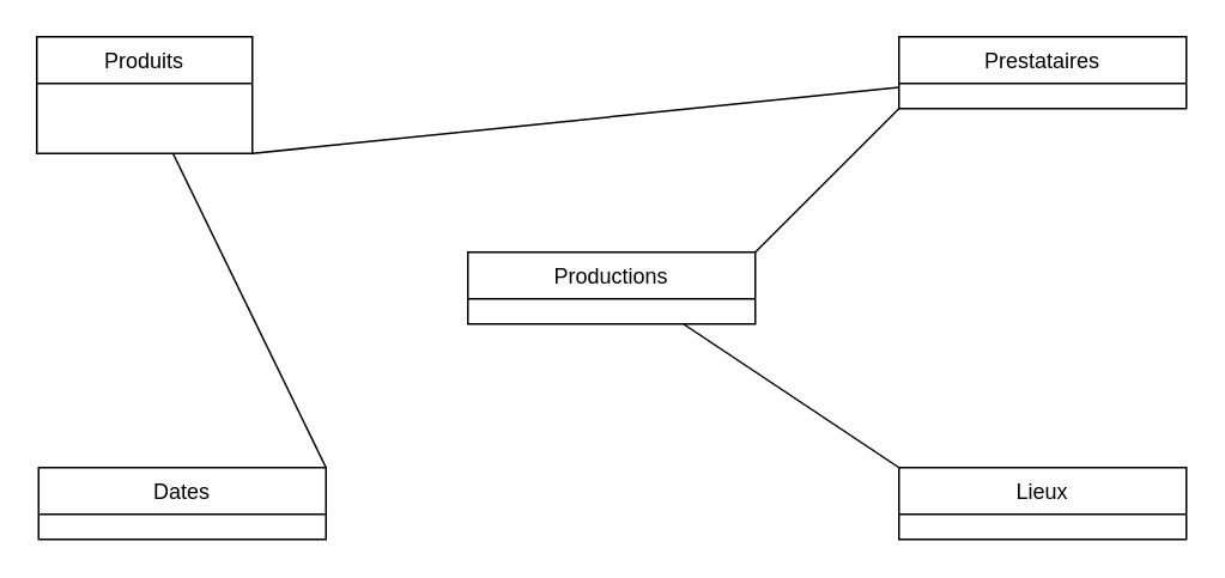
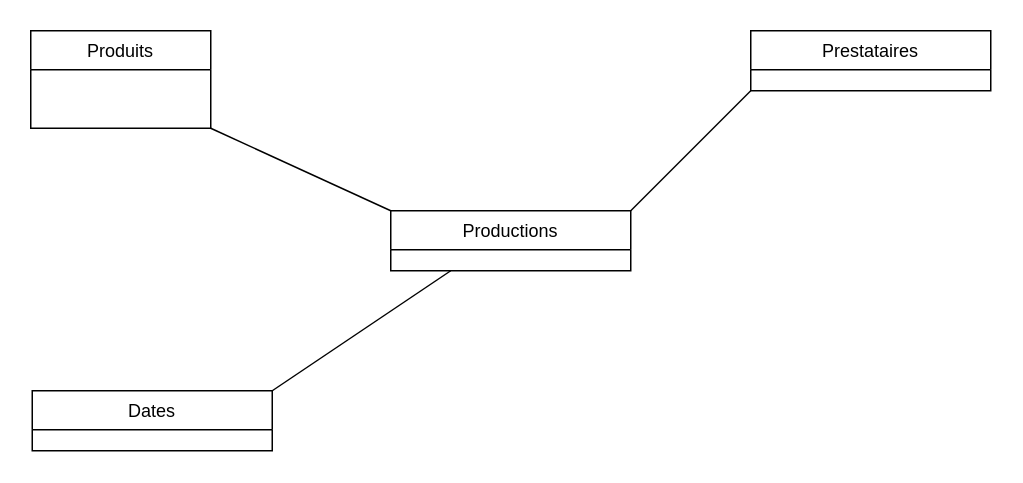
  <mxCell id="0" />
  <mxCell id="1" parent="0" />
  <mxCell id="2" value="Productions" style="swimlane;fontStyle=0;childLayout=stackLayout;horizontal=1;startSize=26;fillColor=none;horizontalStack=0;resizeParent=1;resizeParentMax=0;resizeLast=0;collapsible=1;marginBottom=0;" parent="1" vertex="1"><mxGeometry x="260" y="140" width="160" height="40" as="geometry" /></mxCell>
- <mxCell id="3" value="" style="endArrow=none;html=1;exitX=1;exitY=0;exitDx=0;exitDy=0;" parent="1" source="6" target="7" edge="1"><mxGeometry width="50" height="50" relative="1" as="geometry"><mxPoint x="180" y="160" as="sourcePoint" /><mxPoint x="230" y="110" as="targetPoint" /></mxGeometry></mxCell>
- <mxCell id="4" value="" style="endArrow=none;html=1;entryX=0;entryY=0;entryDx=0;entryDy=0;exitX=0.75;exitY=1;exitDx=0;exitDy=0;" parent="1" source="2" target="9" edge="1"><mxGeometry width="50" height="50" relative="1" as="geometry"><mxPoint x="430" y="190" as="sourcePoint" /><mxPoint x="560" y="190" as="targetPoint" /></mxGeometry></mxCell>
- <mxCell id="5" value="" style="endArrow=none;html=1;exitX=1;exitY=1;exitDx=0;exitDy=0;" parent="1" source="7" target="10" edge="1"><mxGeometry width="50" height="50" relative="1" as="geometry"><mxPoint x="140" y="60" as="sourcePoint" /><mxPoint x="270" y="60" as="targetPoint" /></mxGeometry></mxCell>
+ <mxCell id="3" value="" style="endArrow=none;html=1;entryX=0.25;entryY=1;entryDx=0;entryDy=0;exitX=1;exitY=0;exitDx=0;exitDy=0;" parent="1" source="6" target="2" edge="1"><mxGeometry width="50" height="50" relative="1" as="geometry"><mxPoint x="180" y="160" as="sourcePoint" /><mxPoint x="230" y="110" as="targetPoint" /></mxGeometry></mxCell>
+ <mxCell id="5" value="" style="endArrow=none;html=1;entryX=0;entryY=0;entryDx=0;entryDy=0;exitX=1;exitY=1;exitDx=0;exitDy=0;" parent="1" source="7" target="2" edge="1"><mxGeometry width="50" height="50" relative="1" as="geometry"><mxPoint x="140" y="60" as="sourcePoint" /><mxPoint x="270" y="60" as="targetPoint" /></mxGeometry></mxCell>
  <mxCell id="6" value="Dates" style="swimlane;fontStyle=0;childLayout=stackLayout;horizontal=1;startSize=26;fillColor=none;horizontalStack=0;resizeParent=1;resizeParentMax=0;resizeLast=0;collapsible=1;marginBottom=0;" parent="1" vertex="1"><mxGeometry x="21" y="260" width="160" height="40" as="geometry" /></mxCell>
  <mxCell id="7" value="Produits" style="swimlane;fontStyle=0;childLayout=stackLayout;horizontal=1;startSize=26;fillColor=none;horizontalStack=0;resizeParent=1;resizeParentMax=0;resizeLast=0;collapsible=1;marginBottom=0;" parent="1" vertex="1"><mxGeometry x="20" y="20" width="120" height="65" as="geometry" /></mxCell>
  <mxCell id="8" value="" style="endArrow=none;html=1;entryX=1;entryY=0;entryDx=0;entryDy=0;exitX=0;exitY=1;exitDx=0;exitDy=0;" parent="1" source="10" target="2" edge="1"><mxGeometry width="50" height="50" relative="1" as="geometry"><mxPoint x="340" y="60" as="sourcePoint" /><mxPoint x="420" y="140" as="targetPoint" /></mxGeometry></mxCell>
- <mxCell id="9" value="Lieux" style="swimlane;fontStyle=0;childLayout=stackLayout;horizontal=1;startSize=26;fillColor=none;horizontalStack=0;resizeParent=1;resizeParentMax=0;resizeLast=0;collapsible=1;marginBottom=0;" parent="1" vertex="1"><mxGeometry x="500" y="260" width="160" height="40" as="geometry" /></mxCell>
  <mxCell id="10" value="Prestataires" style="swimlane;fontStyle=0;childLayout=stackLayout;horizontal=1;startSize=26;fillColor=none;horizontalStack=0;resizeParent=1;resizeParentMax=0;resizeLast=0;collapsible=1;marginBottom=0;" parent="1" vertex="1"><mxGeometry x="500" y="20" width="160" height="40" as="geometry" /></mxCell>
